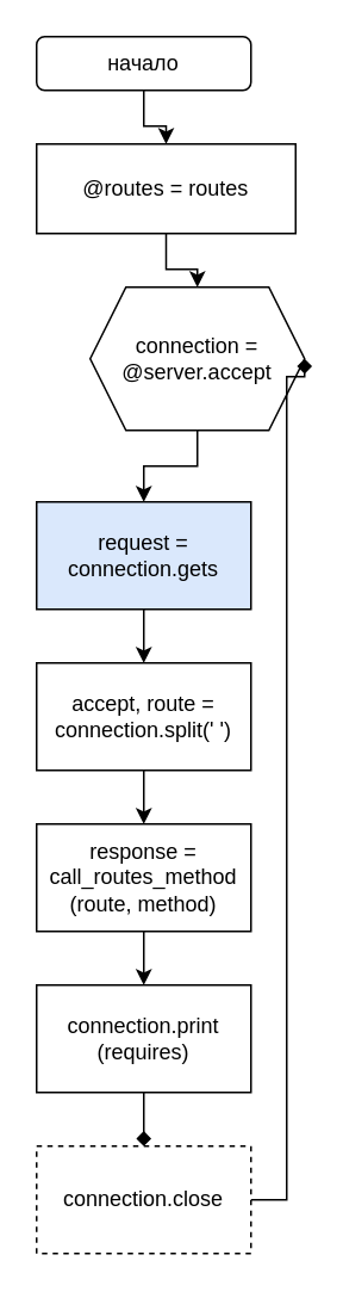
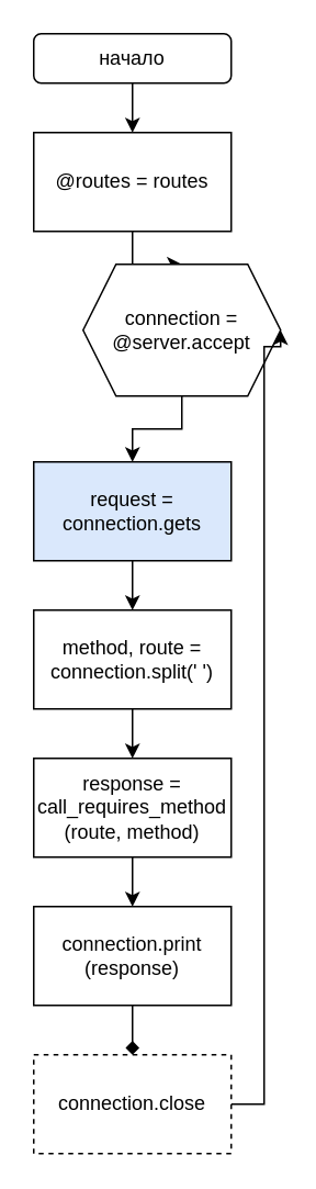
  <mxCell id="0" />
  <mxCell id="1" parent="0" />
  <mxCell id="2" value="" style="edgeStyle=orthogonalEdgeStyle;rounded=0;orthogonalLoop=1;jettySize=auto;html=1;" edge="1" parent="1" source="3" target="5"><mxGeometry relative="1" as="geometry" /></mxCell>
  <mxCell id="3" value="начало" style="rounded=1;whiteSpace=wrap;html=1;" vertex="1" parent="1"><mxGeometry x="20" y="20" width="120" height="30" as="geometry" /></mxCell>
  <mxCell id="4" value="" style="edgeStyle=orthogonalEdgeStyle;rounded=0;orthogonalLoop=1;jettySize=auto;html=1;" edge="1" parent="1" source="5" target="7"><mxGeometry relative="1" as="geometry" /></mxCell>
- <mxCell id="5" value="@routes = routes" style="rounded=0;whiteSpace=wrap;html=1;" vertex="1" parent="1"><mxGeometry x="20" y="80" width="145" height="50" as="geometry" /></mxCell>
+ <mxCell id="5" value="@routes = routes" style="rounded=0;whiteSpace=wrap;html=1;" vertex="1" parent="1"><mxGeometry x="20" y="80" width="120" height="60" as="geometry" /></mxCell>
  <mxCell id="6" value="" style="edgeStyle=orthogonalEdgeStyle;rounded=0;orthogonalLoop=1;jettySize=auto;html=1;" edge="1" parent="1" source="7" target="9"><mxGeometry relative="1" as="geometry" /></mxCell>
  <mxCell id="7" value="connection = @server.accept" style="shape=hexagon;perimeter=hexagonPerimeter2;whiteSpace=wrap;html=1;fixedSize=1;" vertex="1" parent="1"><mxGeometry x="50" y="160" width="120" height="80" as="geometry" /></mxCell>
  <mxCell id="8" value="" style="edgeStyle=orthogonalEdgeStyle;rounded=0;orthogonalLoop=1;jettySize=auto;html=1;" edge="1" parent="1" source="9" target="11"><mxGeometry relative="1" as="geometry" /></mxCell>
  <mxCell id="9" value="request = connection.gets" style="rounded=0;whiteSpace=wrap;html=1;fillColor=#dae8fc;" vertex="1" parent="1"><mxGeometry x="20" y="280" width="120" height="60" as="geometry" /></mxCell>
  <mxCell id="10" value="" style="edgeStyle=orthogonalEdgeStyle;rounded=0;orthogonalLoop=1;jettySize=auto;html=1;" edge="1" parent="1" source="11" target="13"><mxGeometry relative="1" as="geometry" /></mxCell>
- <mxCell id="11" value="accept, route = connection.split(' ')" style="rounded=0;whiteSpace=wrap;html=1;" vertex="1" parent="1"><mxGeometry x="20" y="370" width="120" height="60" as="geometry" /></mxCell>
+ <mxCell id="11" value="method, route = connection.split(' ')" style="rounded=0;whiteSpace=wrap;html=1;" vertex="1" parent="1"><mxGeometry x="20" y="370" width="120" height="60" as="geometry" /></mxCell>
  <mxCell id="12" value="" style="edgeStyle=orthogonalEdgeStyle;rounded=0;orthogonalLoop=1;jettySize=auto;html=1;" edge="1" parent="1" source="13" target="15"><mxGeometry relative="1" as="geometry" /></mxCell>
- <mxCell id="13" value="&lt;div&gt;response = call_routes_method&lt;/div&gt;&lt;div&gt;(route, method)&lt;br&gt;&lt;/div&gt;" style="rounded=0;whiteSpace=wrap;html=1;" vertex="1" parent="1"><mxGeometry x="20" y="460" width="120" height="60" as="geometry" /></mxCell>
+ <mxCell id="13" value="&lt;div&gt;response = call_requires_method&lt;/div&gt;&lt;div&gt;(route, method)&lt;br&gt;&lt;/div&gt;" style="rounded=0;whiteSpace=wrap;html=1;" vertex="1" parent="1"><mxGeometry x="20" y="460" width="120" height="60" as="geometry" /></mxCell>
  <mxCell id="14" value="" style="edgeStyle=orthogonalEdgeStyle;rounded=0;orthogonalLoop=1;jettySize=auto;html=1;endArrow=diamond;" edge="1" parent="1" source="15" target="17"><mxGeometry relative="1" as="geometry" /></mxCell>
- <mxCell id="15" value="&lt;div&gt;connection.print&lt;/div&gt;&lt;div&gt;(requires)&lt;br&gt;&lt;/div&gt;" style="rounded=0;whiteSpace=wrap;html=1;" vertex="1" parent="1"><mxGeometry x="20" y="550" width="120" height="60" as="geometry" /></mxCell>
- <mxCell id="16" style="edgeStyle=orthogonalEdgeStyle;rounded=0;orthogonalLoop=1;jettySize=auto;html=1;entryX=1;entryY=0.5;entryDx=0;entryDy=0;endArrow=diamond;" edge="1" parent="1" source="17" target="7"><mxGeometry relative="1" as="geometry"><Array as="points"><mxPoint x="160" y="670" /><mxPoint x="160" y="210" /></Array></mxGeometry></mxCell>
+ <mxCell id="15" value="&lt;div&gt;connection.print&lt;/div&gt;&lt;div&gt;(response)&lt;br&gt;&lt;/div&gt;" style="rounded=0;whiteSpace=wrap;html=1;" vertex="1" parent="1"><mxGeometry x="20" y="550" width="120" height="60" as="geometry" /></mxCell>
+ <mxCell id="16" style="edgeStyle=orthogonalEdgeStyle;rounded=0;orthogonalLoop=1;jettySize=auto;html=1;entryX=1;entryY=0.5;entryDx=0;entryDy=0;" edge="1" parent="1" source="17" target="7"><mxGeometry relative="1" as="geometry"><Array as="points"><mxPoint x="160" y="670" /><mxPoint x="160" y="210" /></Array></mxGeometry></mxCell>
  <mxCell id="17" value="connection.close" style="rounded=0;whiteSpace=wrap;html=1;dashed=1;" vertex="1" parent="1"><mxGeometry x="20" y="640" width="120" height="60" as="geometry" /></mxCell>
